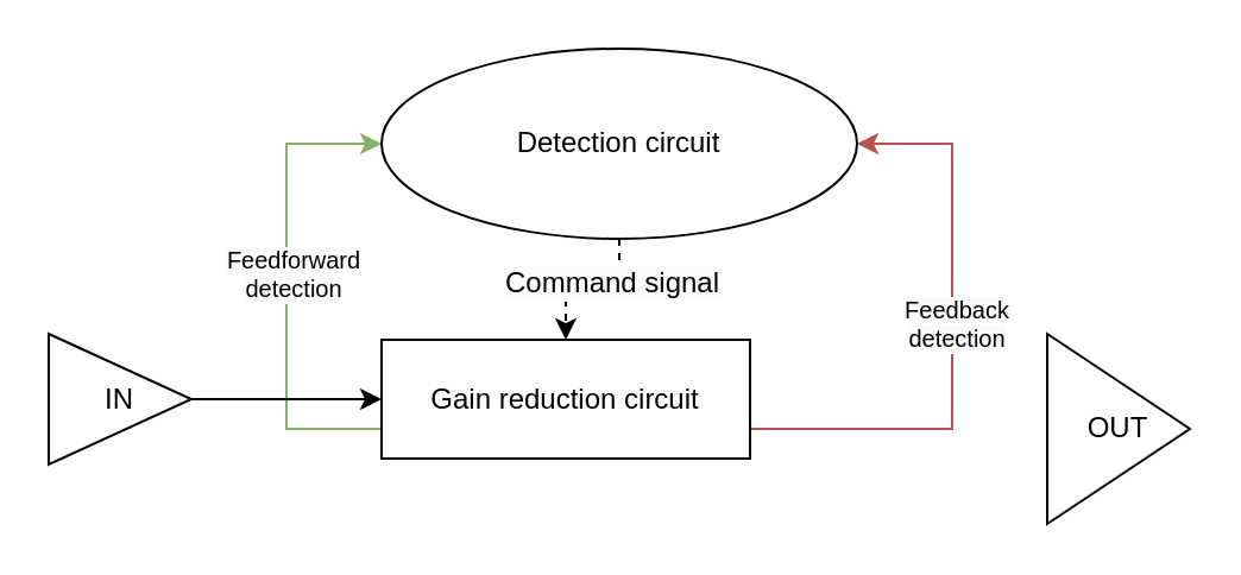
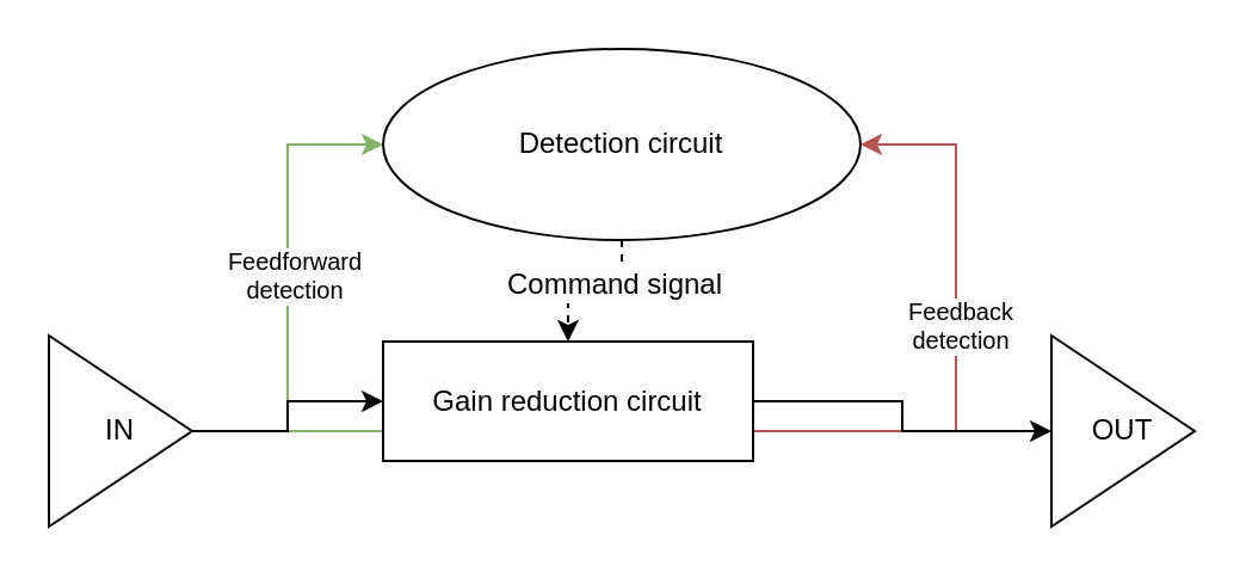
  <mxCell id="0" />
  <mxCell id="1" parent="0" />
  <mxCell id="2" style="edgeStyle=orthogonalEdgeStyle;rounded=0;orthogonalLoop=1;jettySize=auto;html=1;entryX=1;entryY=0.5;entryDx=0;entryDy=0;exitX=1;exitY=0.5;exitDx=0;exitDy=0;fillColor=#f8cecc;strokeColor=#b85450;" edge="1" parent="1" source="7" target="10"><mxGeometry x="0.037" relative="1" as="geometry"><Array as="points"><mxPoint x="400" y="180" /><mxPoint x="400" y="60" /></Array><mxPoint as="offset" /></mxGeometry></mxCell>
  <mxCell id="3" value="&lt;span style=&quot;text-align: right; background-color: rgb(251, 251, 251);&quot;&gt;Feedback&lt;/span&gt;&lt;br style=&quot;border-color: var(--border-color); text-align: right; background-color: rgb(251, 251, 251);&quot;&gt;&lt;span style=&quot;text-align: right; background-color: rgb(251, 251, 251);&quot;&gt;detection&lt;/span&gt;" style="edgeLabel;html=1;align=center;verticalAlign=middle;resizable=0;points=[];fontSize=10;" vertex="1" connectable="0" parent="2"><mxGeometry x="0.104" y="-1" relative="1" as="geometry"><mxPoint as="offset" /></mxGeometry></mxCell>
+ <mxCell id="4" style="edgeStyle=orthogonalEdgeStyle;rounded=0;orthogonalLoop=1;jettySize=auto;html=1;" edge="1" parent="1" source="7" target="13"><mxGeometry relative="1" as="geometry" /></mxCell>
  <mxCell id="5" style="edgeStyle=orthogonalEdgeStyle;rounded=0;orthogonalLoop=1;jettySize=auto;html=1;entryX=0;entryY=0.5;entryDx=0;entryDy=0;exitX=0;exitY=0.5;exitDx=0;exitDy=0;fillColor=#d5e8d4;strokeColor=#82b366;" edge="1" parent="1" source="7" target="10"><mxGeometry x="0.1" y="10" relative="1" as="geometry"><Array as="points"><mxPoint x="120" y="180" /><mxPoint x="120" y="60" /></Array><mxPoint as="offset" /></mxGeometry></mxCell>
  <mxCell id="6" value="&lt;span style=&quot;text-align: left; background-color: rgb(251, 251, 251);&quot;&gt;Feedforward&lt;/span&gt;&lt;br style=&quot;border-color: var(--border-color); text-align: left; background-color: rgb(251, 251, 251);&quot;&gt;&lt;span style=&quot;text-align: left; background-color: rgb(251, 251, 251);&quot;&gt;detection&lt;/span&gt;" style="edgeLabel;html=1;align=center;verticalAlign=middle;resizable=0;points=[];fontSize=10;" vertex="1" connectable="0" parent="5"><mxGeometry x="0.114" y="-2" relative="1" as="geometry"><mxPoint as="offset" /></mxGeometry></mxCell>
  <mxCell id="7" value="Gain reduction circuit" style="rounded=0;whiteSpace=wrap;html=1;" vertex="1" parent="1"><mxGeometry x="160" y="142.5" width="155" height="50" as="geometry" /></mxCell>
  <mxCell id="8" style="edgeStyle=orthogonalEdgeStyle;rounded=0;orthogonalLoop=1;jettySize=auto;html=1;entryX=0.5;entryY=0;entryDx=0;entryDy=0;dashed=1;" edge="1" parent="1" source="10" target="7"><mxGeometry relative="1" as="geometry" /></mxCell>
  <mxCell id="9" value="&lt;span style=&quot;font-size: 12px; background-color: rgb(251, 251, 251);&quot;&gt;Command signal&lt;/span&gt;" style="edgeLabel;html=1;align=center;verticalAlign=middle;resizable=0;points=[];fontSize=10;" vertex="1" connectable="0" parent="8"><mxGeometry x="-0.224" y="-3" relative="1" as="geometry"><mxPoint as="offset" /></mxGeometry></mxCell>
  <mxCell id="10" value="Detection circuit" style="ellipse;whiteSpace=wrap;html=1;" vertex="1" parent="1"><mxGeometry x="160" y="20" width="200" height="80" as="geometry" /></mxCell>
  <mxCell id="11" style="edgeStyle=orthogonalEdgeStyle;rounded=0;orthogonalLoop=1;jettySize=auto;html=1;entryX=0;entryY=0.5;entryDx=0;entryDy=0;" edge="1" parent="1" source="12" target="7"><mxGeometry relative="1" as="geometry" /></mxCell>
- <mxCell id="12" value="IN" style="triangle;whiteSpace=wrap;html=1;" vertex="1" parent="1"><mxGeometry x="20" y="140" width="60" height="55" as="geometry" /></mxCell>
+ <mxCell id="12" value="IN" style="triangle;whiteSpace=wrap;html=1;" vertex="1" parent="1"><mxGeometry x="20" y="140" width="60" height="80" as="geometry" /></mxCell>
  <mxCell id="13" value="OUT" style="triangle;whiteSpace=wrap;html=1;" vertex="1" parent="1"><mxGeometry x="440" y="140" width="60" height="80" as="geometry" /></mxCell>
